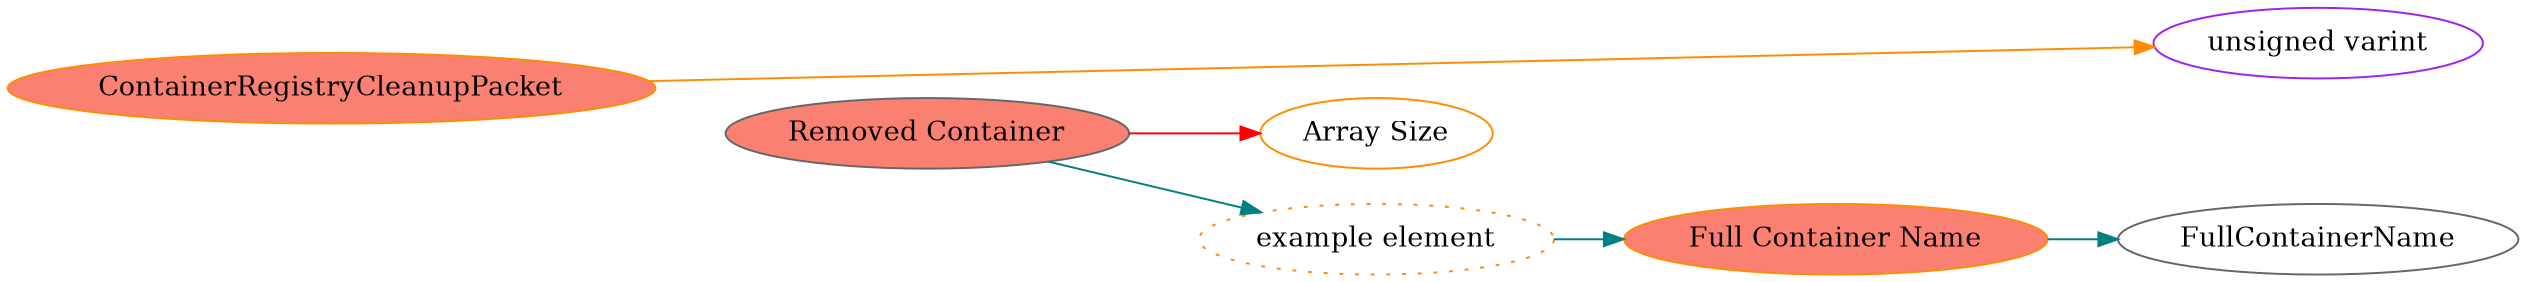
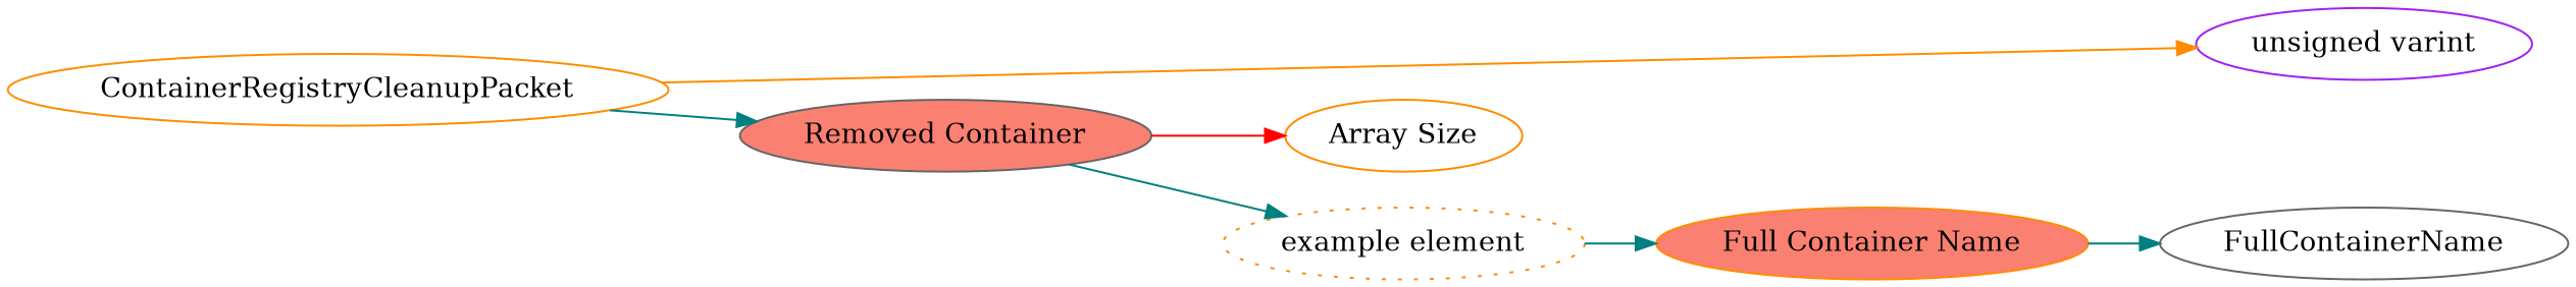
  digraph {
    rankdir=LR
    node [color=darkorange fillcolor=white style=filled]
    edge [color=teal]
    n1 [color=purple label="unsigned varint"]
    n2 [color=gray40 label=FullContainerName]
-   n3 [fillcolor=salmon label=ContainerRegistryCleanupPacket]
+   n3 [label=ContainerRegistryCleanupPacket]
    n4 [color=gray40 fillcolor=salmon label="Removed Container"]
    n5 [label="Array Size"]
    n6 [label="example element" style="dotted,filled"]
    n7 [fillcolor=salmon label="Full Container Name"]
    subgraph sub_1 {
      rank=max
      n1
      n2
    }
    n3 -> n1 [color=darkorange]
+   n3 -> n4
    n4 -> n5 [color=red]
    n4 -> n6
    n6 -> n7
    n7 -> n2
  }
